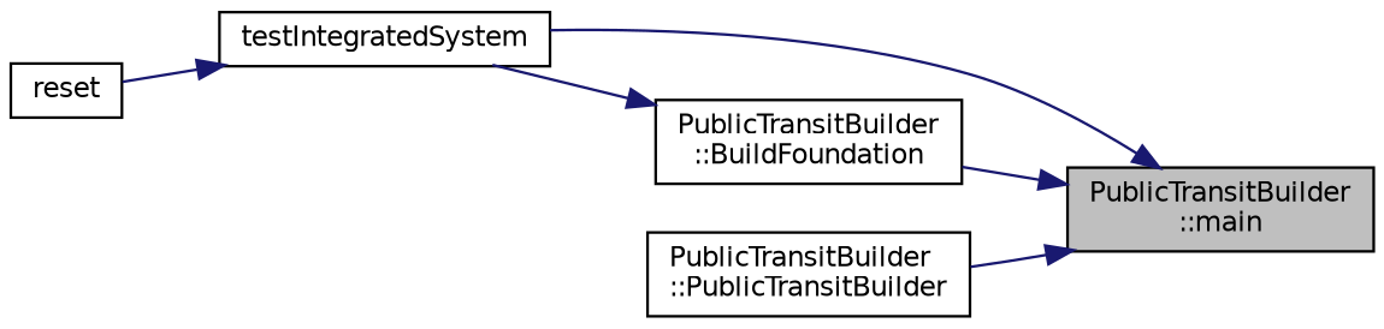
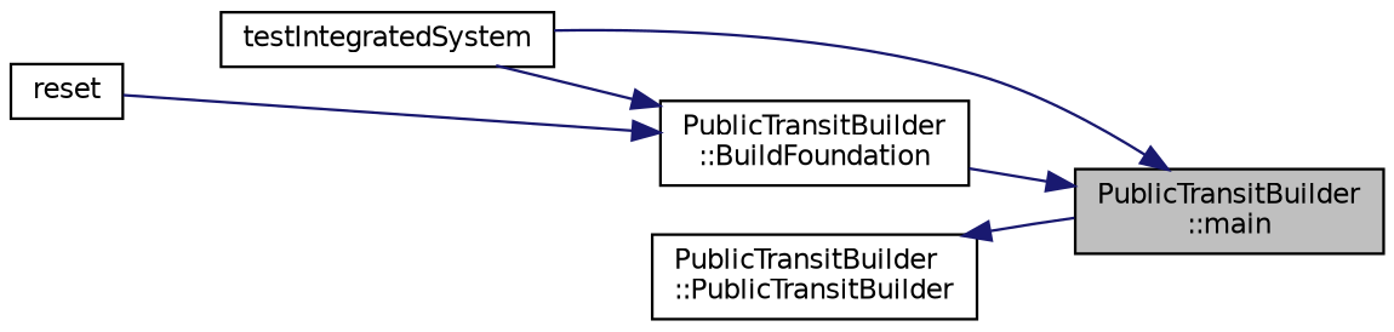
  digraph {
    rankdir=RL
    node [color=black fillcolor=white fontname=Helvetica fontsize=10 shape=record style=filled]
    edge [color=midnightblue dir=back fontname=Helvetica fontsize=10 labelfontname=Helvetica labelfontsize=10 style=solid]
    n1 [fillcolor=grey75 fontcolor=black height=0.2 label="PublicTransitBuilder\l::main" width=0.4]
    n2 [height=0.2 label="PublicTransitBuilder\l::BuildFoundation" width=0.4]
    n3 [height=0.2 label=testIntegratedSystem width=0.4]
    n4 [height=0.2 label="PublicTransitBuilder\l::PublicTransitBuilder" width=0.4]
    n5 [height=0.2 label=reset width=0.4]
    n1 -> n2
    n1 -> n3
-   n1 -> n4
+   n4 -> n1
    n2 -> n3
-   n3 -> n5
+   n2 -> n5
  }
